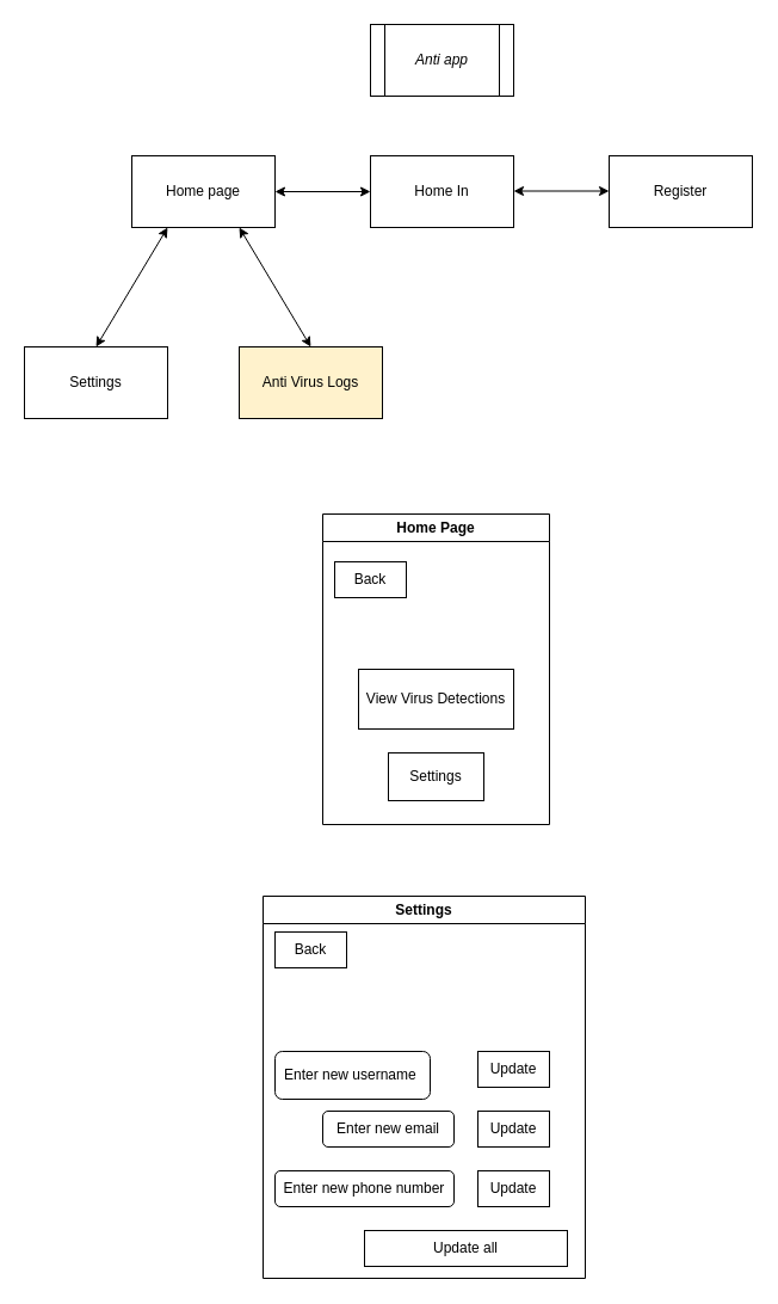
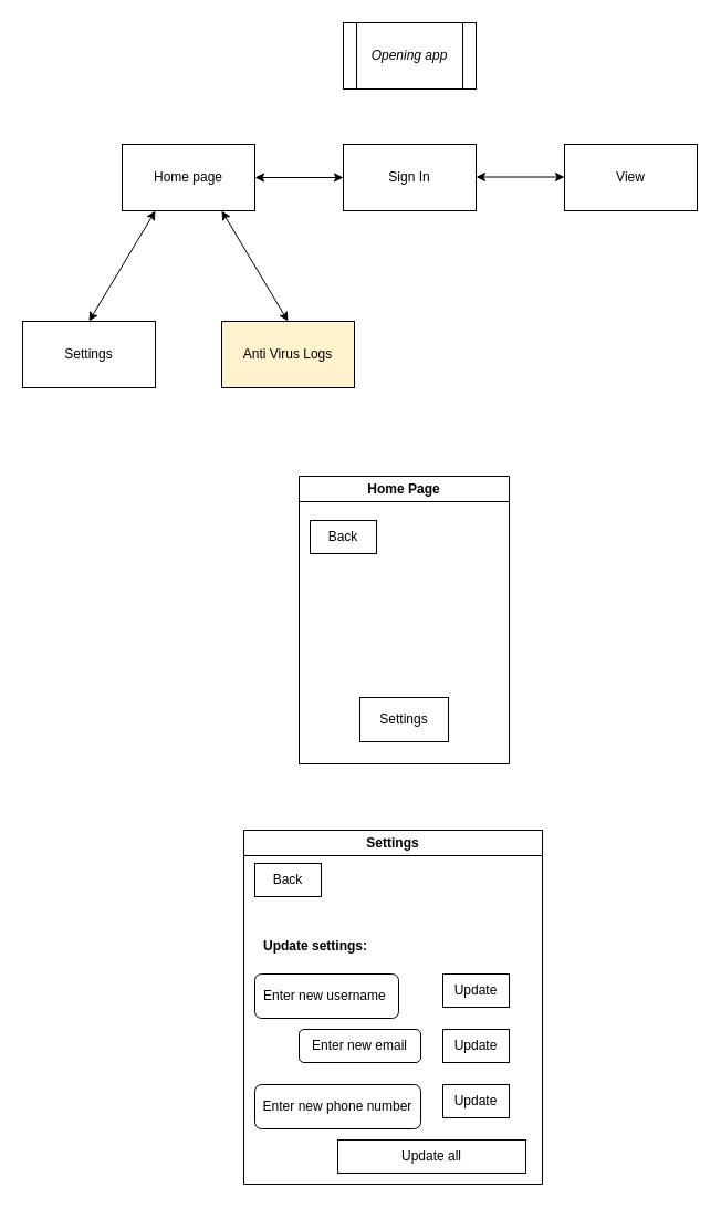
  <mxCell id="0" />
  <mxCell id="1" parent="0" />
  <mxCell id="2" value="Anti Virus Logs" style="rounded=0;whiteSpace=wrap;html=1;fillColor=#fff2cc;" vertex="1" parent="1"><mxGeometry x="200" y="290" width="120" height="60" as="geometry" /></mxCell>
- <mxCell id="3" value="Home In" style="rounded=0;whiteSpace=wrap;html=1;" vertex="1" parent="1"><mxGeometry x="310" y="130" width="120" height="60" as="geometry" /></mxCell>
- <mxCell id="4" value="Register" style="rounded=0;whiteSpace=wrap;html=1;" vertex="1" parent="1"><mxGeometry x="510" y="130" width="120" height="60" as="geometry" /></mxCell>
+ <mxCell id="3" value="Sign In" style="rounded=0;whiteSpace=wrap;html=1;" vertex="1" parent="1"><mxGeometry x="310" y="130" width="120" height="60" as="geometry" /></mxCell>
+ <mxCell id="4" value="View" style="rounded=0;whiteSpace=wrap;html=1;" vertex="1" parent="1"><mxGeometry x="510" y="130" width="120" height="60" as="geometry" /></mxCell>
  <mxCell id="5" value="Settings" style="rounded=0;whiteSpace=wrap;html=1;" vertex="1" parent="1"><mxGeometry x="20" y="290" width="120" height="60" as="geometry" /></mxCell>
  <mxCell id="6" value="Home page" style="rounded=0;whiteSpace=wrap;html=1;" vertex="1" parent="1"><mxGeometry x="110" y="130" width="120" height="60" as="geometry" /></mxCell>
  <mxCell id="7" value="" style="endArrow=classic;startArrow=classic;html=1;rounded=0;exitX=0;exitY=0.5;exitDx=0;exitDy=0;entryX=1;entryY=0.5;entryDx=0;entryDy=0;" edge="1" parent="1" source="3" target="6"><mxGeometry width="50" height="50" relative="1" as="geometry"><mxPoint x="350" y="270" as="sourcePoint" /><mxPoint x="220" y="240" as="targetPoint" /></mxGeometry></mxCell>
  <mxCell id="8" value="" style="endArrow=classic;startArrow=classic;html=1;rounded=0;entryX=1;entryY=0.5;entryDx=0;entryDy=0;exitX=0;exitY=0.5;exitDx=0;exitDy=0;" edge="1" parent="1"><mxGeometry width="50" height="50" relative="1" as="geometry"><mxPoint x="510" y="159.5" as="sourcePoint" /><mxPoint x="430" y="159.5" as="targetPoint" /></mxGeometry></mxCell>
  <mxCell id="9" value="" style="endArrow=classic;startArrow=classic;html=1;rounded=0;entryX=0.75;entryY=1;entryDx=0;entryDy=0;exitX=0.5;exitY=0;exitDx=0;exitDy=0;" edge="1" parent="1" source="2" target="6"><mxGeometry width="50" height="50" relative="1" as="geometry"><mxPoint x="190" y="270" as="sourcePoint" /><mxPoint x="180" y="220" as="targetPoint" /></mxGeometry></mxCell>
  <mxCell id="10" value="" style="endArrow=classic;startArrow=classic;html=1;rounded=0;exitX=0.5;exitY=0;exitDx=0;exitDy=0;entryX=0.25;entryY=1;entryDx=0;entryDy=0;" edge="1" parent="1" source="5" target="6"><mxGeometry width="50" height="50" relative="1" as="geometry"><mxPoint x="220" y="220" as="sourcePoint" /><mxPoint x="140" y="220" as="targetPoint" /></mxGeometry></mxCell>
- <mxCell id="11" value="&lt;i&gt;Anti app&lt;/i&gt;" style="shape=process;whiteSpace=wrap;html=1;backgroundOutline=1;" vertex="1" parent="1"><mxGeometry x="310" y="20" width="120" height="60" as="geometry" /></mxCell>
+ <mxCell id="11" value="&lt;i&gt;Opening app&lt;/i&gt;" style="shape=process;whiteSpace=wrap;html=1;backgroundOutline=1;" vertex="1" parent="1"><mxGeometry x="310" y="20" width="120" height="60" as="geometry" /></mxCell>
  <mxCell id="12" value="Home Page" style="swimlane;whiteSpace=wrap;html=1;" vertex="1" parent="1"><mxGeometry x="270" y="430" width="190" height="260" as="geometry"><mxRectangle x="180" y="470" width="140" height="30" as="alternateBounds" /></mxGeometry></mxCell>
  <mxCell id="13" value="Back" style="rounded=0;whiteSpace=wrap;html=1;" vertex="1" parent="12"><mxGeometry x="10" y="40" width="60" height="30" as="geometry" /></mxCell>
- <mxCell id="14" value="View Virus Detections" style="rounded=0;whiteSpace=wrap;html=1;" vertex="1" parent="12"><mxGeometry x="30" y="130" width="130" height="50" as="geometry" /></mxCell>
  <mxCell id="15" value="Settings" style="rounded=0;whiteSpace=wrap;html=1;" vertex="1" parent="12"><mxGeometry x="55" y="200" width="80" height="40" as="geometry" /></mxCell>
  <mxCell id="16" value="Settings" style="swimlane;whiteSpace=wrap;html=1;" vertex="1" parent="1"><mxGeometry x="220" y="750" width="270" height="320" as="geometry" /></mxCell>
  <mxCell id="17" value="Back" style="rounded=0;whiteSpace=wrap;html=1;" vertex="1" parent="16"><mxGeometry x="10" y="30" width="60" height="30" as="geometry" /></mxCell>
  <mxCell id="18" value="Enter new username&amp;nbsp;" style="rounded=1;whiteSpace=wrap;html=1;" vertex="1" parent="16"><mxGeometry x="10" y="130" width="130" height="40" as="geometry" /></mxCell>
  <mxCell id="19" value="Update" style="rounded=0;whiteSpace=wrap;html=1;" vertex="1" parent="16"><mxGeometry x="180" y="130" width="60" height="30" as="geometry" /></mxCell>
- <mxCell id="21" value="Enter new phone number" style="rounded=1;whiteSpace=wrap;html=1;" vertex="1" parent="16"><mxGeometry x="10" y="230" width="150" height="30" as="geometry" /></mxCell>
+ <mxCell id="20" value="&lt;b&gt;Update settings:&lt;/b&gt;" style="text;html=1;align=center;verticalAlign=middle;whiteSpace=wrap;rounded=0;" vertex="1" parent="16"><mxGeometry x="10" y="90" width="110" height="30" as="geometry" /></mxCell>
+ <mxCell id="21" value="Enter new phone number" style="rounded=1;whiteSpace=wrap;html=1;" vertex="1" parent="16"><mxGeometry x="10" y="230" width="150" height="40" as="geometry" /></mxCell>
  <mxCell id="22" value="Update" style="rounded=0;whiteSpace=wrap;html=1;" vertex="1" parent="16"><mxGeometry x="180" y="230" width="60" height="30" as="geometry" /></mxCell>
  <mxCell id="23" value="Enter new email" style="rounded=1;whiteSpace=wrap;html=1;" vertex="1" parent="16"><mxGeometry x="50" y="180" width="110" height="30" as="geometry" /></mxCell>
  <mxCell id="24" value="Update" style="rounded=0;whiteSpace=wrap;html=1;" vertex="1" parent="16"><mxGeometry x="180" y="180" width="60" height="30" as="geometry" /></mxCell>
  <mxCell id="25" value="Update all" style="rounded=0;whiteSpace=wrap;html=1;" vertex="1" parent="16"><mxGeometry x="85" y="280" width="170" height="30" as="geometry" /></mxCell>
